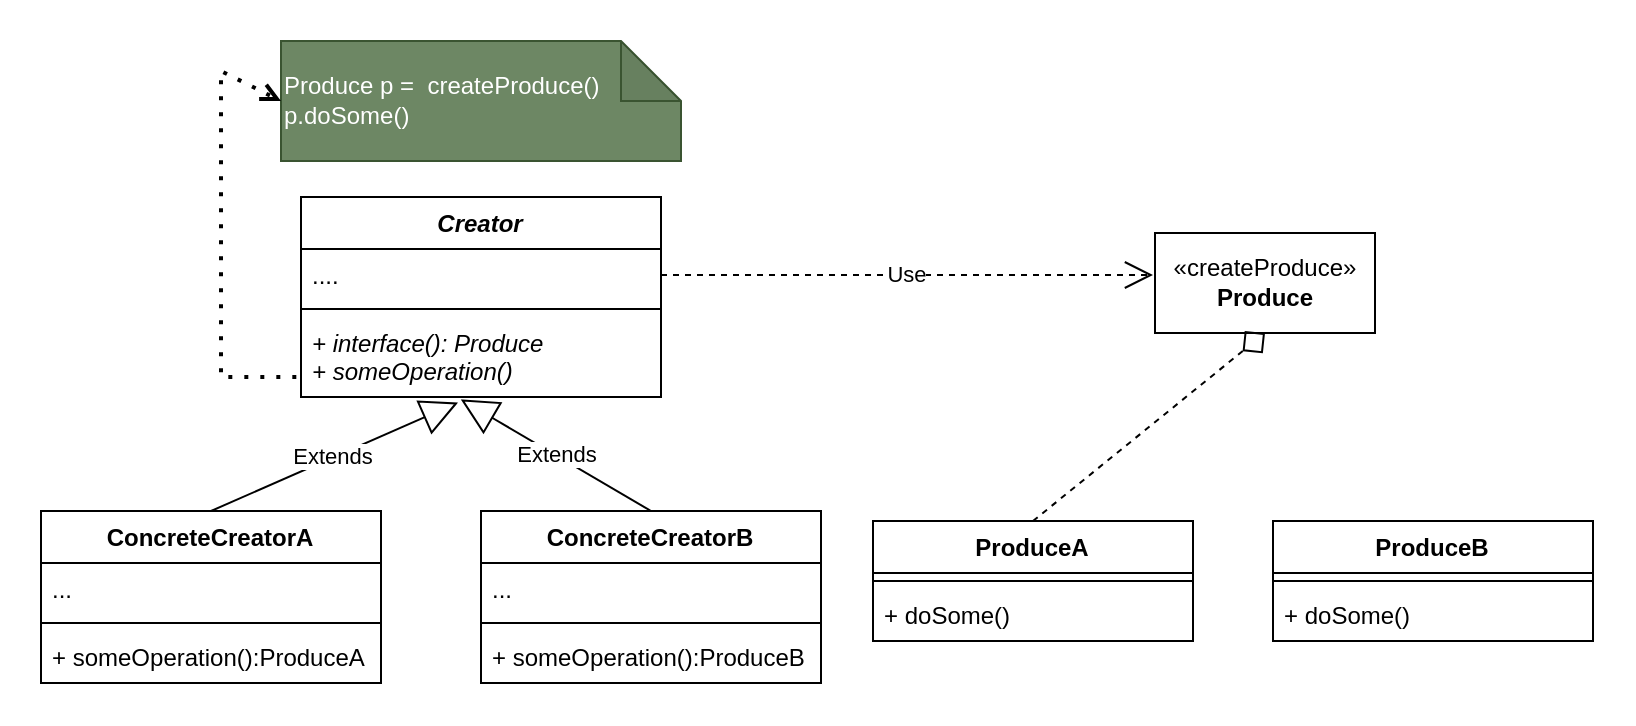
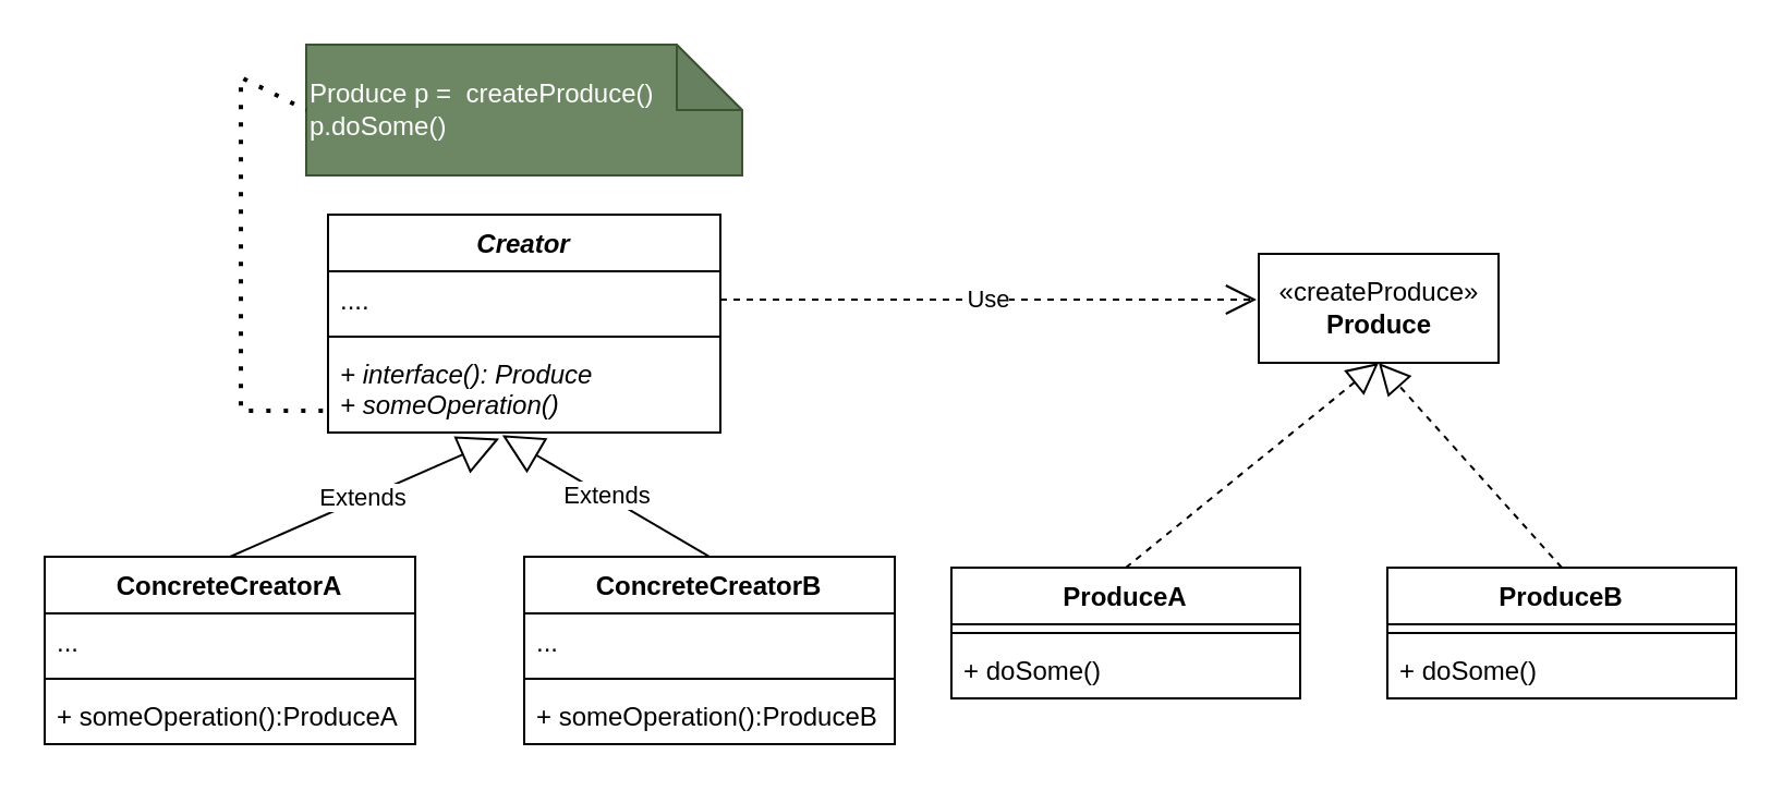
  <mxCell id="0" />
  <mxCell id="1" parent="0" />
  <mxCell id="2" value="Creator" style="swimlane;fontStyle=3;align=center;verticalAlign=top;childLayout=stackLayout;horizontal=1;startSize=26;horizontalStack=0;resizeParent=1;resizeParentMax=0;resizeLast=0;collapsible=1;marginBottom=0;" vertex="1" parent="1"><mxGeometry x="150" y="98" width="180" height="100" as="geometry" /></mxCell>
  <mxCell id="3" value="...." style="text;strokeColor=none;fillColor=none;align=left;verticalAlign=top;spacingLeft=4;spacingRight=4;overflow=hidden;rotatable=0;points=[[0,0.5],[1,0.5]];portConstraint=eastwest;" vertex="1" parent="2"><mxGeometry y="26" width="180" height="26" as="geometry" /></mxCell>
  <mxCell id="4" value="" style="line;strokeWidth=1;fillColor=none;align=left;verticalAlign=middle;spacingTop=-1;spacingLeft=3;spacingRight=3;rotatable=0;labelPosition=right;points=[];portConstraint=eastwest;strokeColor=inherit;" vertex="1" parent="2"><mxGeometry y="52" width="180" height="8" as="geometry" /></mxCell>
  <mxCell id="5" value="+ interface(): Produce&#10;+ someOperation()" style="text;strokeColor=none;fillColor=none;align=left;verticalAlign=top;spacingLeft=4;spacingRight=4;overflow=hidden;rotatable=0;points=[[0,0.5],[1,0.5]];portConstraint=eastwest;fontStyle=2" vertex="1" parent="2"><mxGeometry y="60" width="180" height="40" as="geometry" /></mxCell>
  <mxCell id="6" value="«createProduce»&lt;br&gt;&lt;b&gt;Produce&lt;/b&gt;" style="html=1;" vertex="1" parent="1"><mxGeometry x="577" y="116" width="110" height="50" as="geometry" /></mxCell>
- <mxCell id="7" value="" style="endArrow=diamond;dashed=1;endFill=0;endSize=12;html=1;rounded=0;exitX=0.5;exitY=0;exitDx=0;exitDy=0;entryX=0.5;entryY=1;entryDx=0;entryDy=0;" edge="1" parent="1" source="9" target="6"><mxGeometry width="160" relative="1" as="geometry"><mxPoint x="528" y="256" as="sourcePoint" /><mxPoint x="663" y="216" as="targetPoint" /></mxGeometry></mxCell>
+ <mxCell id="7" value="" style="endArrow=block;dashed=1;endFill=0;endSize=12;html=1;rounded=0;exitX=0.5;exitY=0;exitDx=0;exitDy=0;entryX=0.5;entryY=1;entryDx=0;entryDy=0;" edge="1" parent="1" source="9" target="6"><mxGeometry width="160" relative="1" as="geometry"><mxPoint x="528" y="256" as="sourcePoint" /><mxPoint x="663" y="216" as="targetPoint" /></mxGeometry></mxCell>
+ <mxCell id="8" value="" style="endArrow=block;dashed=1;endFill=0;endSize=12;html=1;rounded=0;exitX=0.5;exitY=0;exitDx=0;exitDy=0;entryX=0.5;entryY=1;entryDx=0;entryDy=0;" edge="1" parent="1" source="12" target="6"><mxGeometry width="160" relative="1" as="geometry"><mxPoint x="728" y="256" as="sourcePoint" /><mxPoint x="653" y="146" as="targetPoint" /></mxGeometry></mxCell>
  <mxCell id="9" value="ProduceA" style="swimlane;fontStyle=1;align=center;verticalAlign=top;childLayout=stackLayout;horizontal=1;startSize=26;horizontalStack=0;resizeParent=1;resizeParentMax=0;resizeLast=0;collapsible=1;marginBottom=0;" vertex="1" parent="1"><mxGeometry x="436" y="260" width="160" height="60" as="geometry" /></mxCell>
  <mxCell id="10" value="" style="line;strokeWidth=1;fillColor=none;align=left;verticalAlign=middle;spacingTop=-1;spacingLeft=3;spacingRight=3;rotatable=0;labelPosition=right;points=[];portConstraint=eastwest;strokeColor=inherit;" vertex="1" parent="9"><mxGeometry y="26" width="160" height="8" as="geometry" /></mxCell>
  <mxCell id="11" value="+ doSome()" style="text;strokeColor=none;fillColor=none;align=left;verticalAlign=top;spacingLeft=4;spacingRight=4;overflow=hidden;rotatable=0;points=[[0,0.5],[1,0.5]];portConstraint=eastwest;" vertex="1" parent="9"><mxGeometry y="34" width="160" height="26" as="geometry" /></mxCell>
  <mxCell id="12" value="ProduceB" style="swimlane;fontStyle=1;align=center;verticalAlign=top;childLayout=stackLayout;horizontal=1;startSize=26;horizontalStack=0;resizeParent=1;resizeParentMax=0;resizeLast=0;collapsible=1;marginBottom=0;" vertex="1" parent="1"><mxGeometry x="636" y="260" width="160" height="60" as="geometry" /></mxCell>
  <mxCell id="13" value="" style="line;strokeWidth=1;fillColor=none;align=left;verticalAlign=middle;spacingTop=-1;spacingLeft=3;spacingRight=3;rotatable=0;labelPosition=right;points=[];portConstraint=eastwest;strokeColor=inherit;" vertex="1" parent="12"><mxGeometry y="26" width="160" height="8" as="geometry" /></mxCell>
  <mxCell id="14" value="+ doSome()" style="text;strokeColor=none;fillColor=none;align=left;verticalAlign=top;spacingLeft=4;spacingRight=4;overflow=hidden;rotatable=0;points=[[0,0.5],[1,0.5]];portConstraint=eastwest;" vertex="1" parent="12"><mxGeometry y="34" width="160" height="26" as="geometry" /></mxCell>
  <mxCell id="15" value="Use" style="endArrow=open;endSize=12;dashed=1;html=1;rounded=0;exitX=1;exitY=0.5;exitDx=0;exitDy=0;" edge="1" parent="1" source="3"><mxGeometry width="160" relative="1" as="geometry"><mxPoint x="476" y="140" as="sourcePoint" /><mxPoint x="576" y="137" as="targetPoint" /></mxGeometry></mxCell>
  <mxCell id="16" value="ConcreteCreatorA" style="swimlane;fontStyle=1;align=center;verticalAlign=top;childLayout=stackLayout;horizontal=1;startSize=26;horizontalStack=0;resizeParent=1;resizeParentMax=0;resizeLast=0;collapsible=1;marginBottom=0;" vertex="1" parent="1"><mxGeometry x="20" y="255" width="170" height="86" as="geometry" /></mxCell>
  <mxCell id="17" value="..." style="text;strokeColor=none;fillColor=none;align=left;verticalAlign=top;spacingLeft=4;spacingRight=4;overflow=hidden;rotatable=0;points=[[0,0.5],[1,0.5]];portConstraint=eastwest;" vertex="1" parent="16"><mxGeometry y="26" width="170" height="26" as="geometry" /></mxCell>
  <mxCell id="18" value="" style="line;strokeWidth=1;fillColor=none;align=left;verticalAlign=middle;spacingTop=-1;spacingLeft=3;spacingRight=3;rotatable=0;labelPosition=right;points=[];portConstraint=eastwest;strokeColor=inherit;" vertex="1" parent="16"><mxGeometry y="52" width="170" height="8" as="geometry" /></mxCell>
  <mxCell id="19" value="+ someOperation():ProduceA" style="text;strokeColor=none;fillColor=none;align=left;verticalAlign=top;spacingLeft=4;spacingRight=4;overflow=hidden;rotatable=0;points=[[0,0.5],[1,0.5]];portConstraint=eastwest;" vertex="1" parent="16"><mxGeometry y="60" width="170" height="26" as="geometry" /></mxCell>
  <mxCell id="20" value="ConcreteCreatorB" style="swimlane;fontStyle=1;align=center;verticalAlign=top;childLayout=stackLayout;horizontal=1;startSize=26;horizontalStack=0;resizeParent=1;resizeParentMax=0;resizeLast=0;collapsible=1;marginBottom=0;" vertex="1" parent="1"><mxGeometry x="240" y="255" width="170" height="86" as="geometry" /></mxCell>
  <mxCell id="21" value="..." style="text;strokeColor=none;fillColor=none;align=left;verticalAlign=top;spacingLeft=4;spacingRight=4;overflow=hidden;rotatable=0;points=[[0,0.5],[1,0.5]];portConstraint=eastwest;" vertex="1" parent="20"><mxGeometry y="26" width="170" height="26" as="geometry" /></mxCell>
  <mxCell id="22" value="" style="line;strokeWidth=1;fillColor=none;align=left;verticalAlign=middle;spacingTop=-1;spacingLeft=3;spacingRight=3;rotatable=0;labelPosition=right;points=[];portConstraint=eastwest;strokeColor=inherit;" vertex="1" parent="20"><mxGeometry y="52" width="170" height="8" as="geometry" /></mxCell>
  <mxCell id="23" value="+ someOperation():ProduceB" style="text;strokeColor=none;fillColor=none;align=left;verticalAlign=top;spacingLeft=4;spacingRight=4;overflow=hidden;rotatable=0;points=[[0,0.5],[1,0.5]];portConstraint=eastwest;" vertex="1" parent="20"><mxGeometry y="60" width="170" height="26" as="geometry" /></mxCell>
  <mxCell id="24" value="Extends" style="endArrow=block;endSize=16;endFill=0;html=1;rounded=0;exitX=0.5;exitY=0;exitDx=0;exitDy=0;entryX=0.436;entryY=1.07;entryDx=0;entryDy=0;entryPerimeter=0;" edge="1" parent="1" source="16" target="5"><mxGeometry width="160" relative="1" as="geometry"><mxPoint x="100" y="215" as="sourcePoint" /><mxPoint x="240" y="215" as="targetPoint" /></mxGeometry></mxCell>
  <mxCell id="25" value="Extends" style="endArrow=block;endSize=16;endFill=0;html=1;rounded=0;exitX=0.5;exitY=0;exitDx=0;exitDy=0;entryX=0.444;entryY=1.03;entryDx=0;entryDy=0;entryPerimeter=0;" edge="1" parent="1" source="20" target="5"><mxGeometry width="160" relative="1" as="geometry"><mxPoint x="110" y="265" as="sourcePoint" /><mxPoint x="230" y="195" as="targetPoint" /></mxGeometry></mxCell>
  <mxCell id="26" value="Produce p =&amp;nbsp; createProduce()&lt;br&gt;p.doSome()" style="shape=note;whiteSpace=wrap;html=1;backgroundOutline=1;darkOpacity=0.05;align=left;fillColor=#6d8764;strokeColor=#3A5431;fontColor=#ffffff;" vertex="1" parent="1"><mxGeometry x="140" y="20" width="200" height="60" as="geometry" /></mxCell>
- <mxCell id="27" value="" style="endArrow=open;dashed=1;html=1;dashPattern=1 3;strokeWidth=2;rounded=0;entryX=0;entryY=0.5;entryDx=0;entryDy=0;entryPerimeter=0;exitX=-0.013;exitY=0.75;exitDx=0;exitDy=0;exitPerimeter=0;" edge="1" parent="1" target="26" source="5"><mxGeometry width="50" height="50" relative="1" as="geometry"><mxPoint x="140" y="190" as="sourcePoint" /><mxPoint x="130" y="61" as="targetPoint" /><Array as="points"><mxPoint x="110" y="188" /><mxPoint x="110" y="35" /></Array></mxGeometry></mxCell>
+ <mxCell id="27" value="" style="endArrow=none;dashed=1;html=1;dashPattern=1 3;strokeWidth=2;rounded=0;entryX=0;entryY=0.5;entryDx=0;entryDy=0;entryPerimeter=0;exitX=-0.013;exitY=0.75;exitDx=0;exitDy=0;exitPerimeter=0;" edge="1" parent="1" target="26" source="5"><mxGeometry width="50" height="50" relative="1" as="geometry"><mxPoint x="140" y="190" as="sourcePoint" /><mxPoint x="130" y="61" as="targetPoint" /><Array as="points"><mxPoint x="110" y="188" /><mxPoint x="110" y="35" /></Array></mxGeometry></mxCell>
